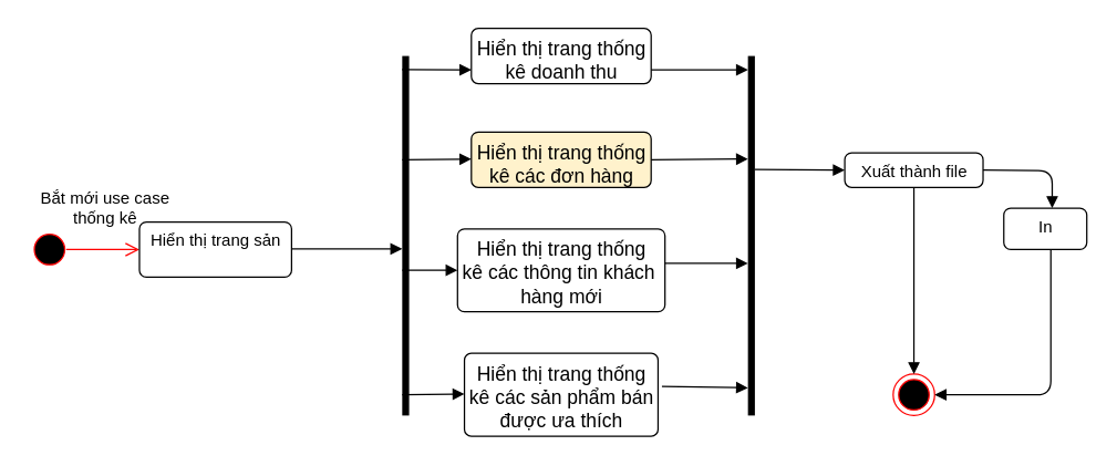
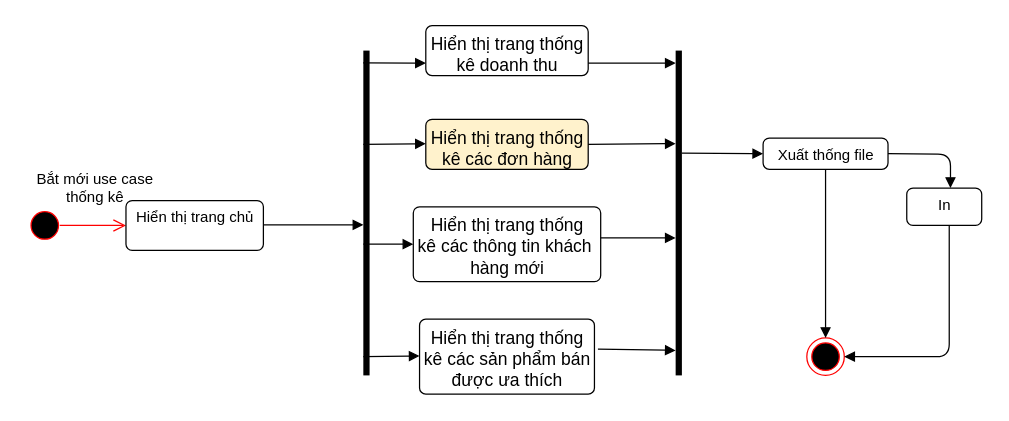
  <mxCell id="0" />
  <mxCell id="1" parent="0" />
  <mxCell id="2" value="" style="ellipse;html=1;shape=startState;fillColor=#000000;strokeColor=#ff0000;" vertex="1" parent="1"><mxGeometry x="20" y="165" width="30" height="30" as="geometry" /></mxCell>
  <mxCell id="3" value="" style="edgeStyle=orthogonalEdgeStyle;html=1;verticalAlign=bottom;endArrow=open;endSize=8;strokeColor=#ff0000;" edge="1" parent="1"><mxGeometry relative="1" as="geometry"><mxPoint x="100" y="180" as="targetPoint" /><mxPoint x="47" y="180" as="sourcePoint" /></mxGeometry></mxCell>
- <mxCell id="4" value="Hiển thị trang sản" style="html=1;align=center;verticalAlign=top;rounded=1;absoluteArcSize=1;arcSize=10;dashed=0;" vertex="1" parent="1"><mxGeometry x="100" y="160" width="110" height="40" as="geometry" /></mxCell>
+ <mxCell id="4" value="Hiển thị trang chủ" style="html=1;align=center;verticalAlign=top;rounded=1;absoluteArcSize=1;arcSize=10;dashed=0;" vertex="1" parent="1"><mxGeometry x="100" y="160" width="110" height="40" as="geometry" /></mxCell>
  <mxCell id="5" value="&lt;font style=&quot;font-size: 14px&quot;&gt;Hiển thị trang thống&lt;br&gt;kê doanh thu&lt;/font&gt;" style="html=1;align=center;verticalAlign=top;rounded=1;absoluteArcSize=1;arcSize=10;dashed=0;" vertex="1" parent="1"><mxGeometry x="340" y="20" width="130" height="40" as="geometry" /></mxCell>
  <mxCell id="6" value="&lt;font style=&quot;font-size: 14px&quot;&gt;Hiển thị trang thống&lt;br&gt;kê các đơn hàng&lt;/font&gt;" style="html=1;align=center;verticalAlign=top;rounded=1;absoluteArcSize=1;arcSize=10;dashed=0;fillColor=#fff2cc;" vertex="1" parent="1"><mxGeometry x="340" y="95" width="130" height="40" as="geometry" /></mxCell>
  <mxCell id="7" value="&lt;font style=&quot;font-size: 14px&quot;&gt;Hiển thị trang thống&lt;br&gt;kê các thông tin khách&amp;nbsp;&lt;br&gt;hàng mới&lt;/font&gt;" style="html=1;align=center;verticalAlign=top;rounded=1;absoluteArcSize=1;arcSize=10;dashed=0;" vertex="1" parent="1"><mxGeometry x="330" y="165" width="150" height="60" as="geometry" /></mxCell>
  <mxCell id="8" value="&lt;font style=&quot;font-size: 14px&quot;&gt;Hiển thị trang thống&lt;br&gt;kê các sản phẩm bán&lt;br&gt;được ưa thích&lt;/font&gt;" style="html=1;align=center;verticalAlign=top;rounded=1;absoluteArcSize=1;arcSize=10;dashed=0;" vertex="1" parent="1"><mxGeometry x="335" y="255" width="140" height="60" as="geometry" /></mxCell>
  <mxCell id="9" value="" style="html=1;points=[];perimeter=orthogonalPerimeter;fillColor=#000000;strokeColor=none;" vertex="1" parent="1"><mxGeometry x="290" y="40" width="5" height="260" as="geometry" /></mxCell>
  <mxCell id="10" value="" style="html=1;verticalAlign=bottom;endArrow=block;" edge="1" parent="1"><mxGeometry x="0.25" y="90" width="80" relative="1" as="geometry"><mxPoint x="210" y="179.5" as="sourcePoint" /><mxPoint x="290" y="179.5" as="targetPoint" /><mxPoint as="offset" /></mxGeometry></mxCell>
  <mxCell id="11" value="" style="html=1;verticalAlign=bottom;endArrow=block;exitX=-0.027;exitY=0.038;exitDx=0;exitDy=0;exitPerimeter=0;" edge="1" parent="1" source="9"><mxGeometry x="0.5" y="90" width="80" relative="1" as="geometry"><mxPoint x="300" y="50" as="sourcePoint" /><mxPoint x="340" y="50" as="targetPoint" /><mxPoint as="offset" /></mxGeometry></mxCell>
  <mxCell id="12" value="" style="html=1;verticalAlign=bottom;endArrow=block;" edge="1" parent="1"><mxGeometry x="-0.5" y="90" width="80" relative="1" as="geometry"><mxPoint x="290" y="115" as="sourcePoint" /><mxPoint x="340" y="114.5" as="targetPoint" /><mxPoint as="offset" /></mxGeometry></mxCell>
  <mxCell id="13" value="" style="html=1;verticalAlign=bottom;endArrow=block;" edge="1" parent="1"><mxGeometry x="-0.5" y="90" width="80" relative="1" as="geometry"><mxPoint x="290" y="195" as="sourcePoint" /><mxPoint x="330" y="195" as="targetPoint" /><mxPoint as="offset" /></mxGeometry></mxCell>
  <mxCell id="14" value="" style="html=1;verticalAlign=bottom;endArrow=block;" edge="1" parent="1"><mxGeometry x="-0.5" y="90" width="80" relative="1" as="geometry"><mxPoint x="290" y="285" as="sourcePoint" /><mxPoint x="335" y="284.5" as="targetPoint" /><mxPoint as="offset" /></mxGeometry></mxCell>
  <mxCell id="15" value="" style="html=1;points=[];perimeter=orthogonalPerimeter;fillColor=#000000;strokeColor=none;" vertex="1" parent="1"><mxGeometry x="540" y="40" width="5" height="260" as="geometry" /></mxCell>
  <mxCell id="16" value="" style="html=1;verticalAlign=bottom;endArrow=block;" edge="1" parent="1"><mxGeometry x="-0.5" y="90" width="80" relative="1" as="geometry"><mxPoint x="470" y="50" as="sourcePoint" /><mxPoint x="540" y="50" as="targetPoint" /><mxPoint as="offset" /></mxGeometry></mxCell>
  <mxCell id="17" value="" style="html=1;verticalAlign=bottom;endArrow=block;" edge="1" parent="1"><mxGeometry x="-0.5" y="90" width="80" relative="1" as="geometry"><mxPoint x="470" y="115" as="sourcePoint" /><mxPoint x="540" y="114.5" as="targetPoint" /><mxPoint as="offset" /></mxGeometry></mxCell>
  <mxCell id="18" value="" style="html=1;verticalAlign=bottom;endArrow=block;" edge="1" parent="1"><mxGeometry x="-0.5" y="90" width="80" relative="1" as="geometry"><mxPoint x="480" y="190" as="sourcePoint" /><mxPoint x="540" y="190" as="targetPoint" /><mxPoint as="offset" /></mxGeometry></mxCell>
  <mxCell id="19" value="" style="html=1;verticalAlign=bottom;endArrow=block;exitX=1.02;exitY=0.398;exitDx=0;exitDy=0;exitPerimeter=0;" edge="1" parent="1" source="8"><mxGeometry x="-0.5" y="90" width="80" relative="1" as="geometry"><mxPoint x="480" y="280" as="sourcePoint" /><mxPoint x="540" y="280" as="targetPoint" /><mxPoint as="offset" /></mxGeometry></mxCell>
- <mxCell id="20" value="Xuất thành file" style="html=1;align=center;verticalAlign=top;rounded=1;absoluteArcSize=1;arcSize=10;dashed=0;" vertex="1" parent="1"><mxGeometry x="610" y="110" width="100" height="25" as="geometry" /></mxCell>
+ <mxCell id="20" value="Xuất thống file" style="html=1;align=center;verticalAlign=top;rounded=1;absoluteArcSize=1;arcSize=10;dashed=0;" vertex="1" parent="1"><mxGeometry x="610" y="110" width="100" height="25" as="geometry" /></mxCell>
  <mxCell id="21" value="" style="html=1;verticalAlign=bottom;endArrow=block;" edge="1" parent="1"><mxGeometry x="1" y="71" width="80" relative="1" as="geometry"><mxPoint x="545" y="122" as="sourcePoint" /><mxPoint x="610" y="122.5" as="targetPoint" /><mxPoint x="9" y="1" as="offset" /></mxGeometry></mxCell>
  <mxCell id="22" value="" style="ellipse;html=1;shape=endState;fillColor=#000000;strokeColor=#ff0000;" vertex="1" parent="1"><mxGeometry x="645" y="270" width="30" height="30" as="geometry" /></mxCell>
  <mxCell id="23" value="" style="html=1;verticalAlign=bottom;endArrow=block;entryX=0.5;entryY=0;entryDx=0;entryDy=0;exitX=0.5;exitY=1;exitDx=0;exitDy=0;" edge="1" parent="1" source="20" target="22"><mxGeometry x="-0.5" y="90" width="80" relative="1" as="geometry"><mxPoint x="660" y="210" as="sourcePoint" /><mxPoint x="740" y="210" as="targetPoint" /><mxPoint as="offset" /></mxGeometry></mxCell>
  <mxCell id="24" value="In" style="html=1;align=center;verticalAlign=top;rounded=1;absoluteArcSize=1;arcSize=10;dashed=0;" vertex="1" parent="1"><mxGeometry x="725" y="150" width="60" height="30" as="geometry" /></mxCell>
  <mxCell id="25" value="" style="html=1;verticalAlign=bottom;endArrow=block;exitX=1;exitY=0.5;exitDx=0;exitDy=0;" edge="1" parent="1" source="20"><mxGeometry x="1" y="57" width="80" relative="1" as="geometry"><mxPoint x="680" y="150" as="sourcePoint" /><mxPoint x="760" y="150" as="targetPoint" /><Array as="points"><mxPoint x="760" y="123" /></Array><mxPoint x="40" y="17" as="offset" /></mxGeometry></mxCell>
  <mxCell id="26" value="" style="html=1;verticalAlign=bottom;endArrow=block;exitX=0.5;exitY=1;exitDx=0;exitDy=0;entryX=1;entryY=0.5;entryDx=0;entryDy=0;" edge="1" parent="1" target="22"><mxGeometry x="-0.365" y="61" width="80" relative="1" as="geometry"><mxPoint x="759" y="180" as="sourcePoint" /><mxPoint x="760" y="290" as="targetPoint" /><Array as="points"><mxPoint x="759" y="285" /></Array><mxPoint as="offset" /></mxGeometry></mxCell>
  <mxCell id="27" value="Bắt mới use case&lt;br&gt;thống kê" style="text;html=1;align=center;verticalAlign=middle;resizable=0;points=[];autosize=1;" vertex="1" parent="1"><mxGeometry x="20" y="135" width="110" height="30" as="geometry" /></mxCell>
